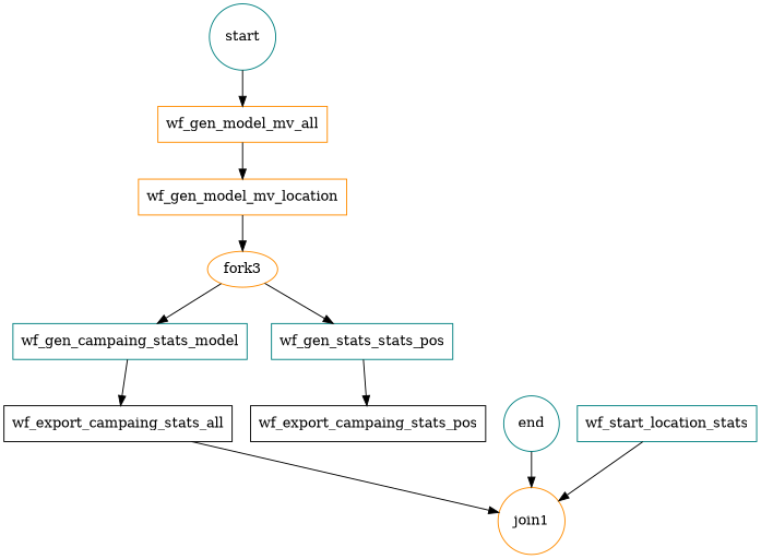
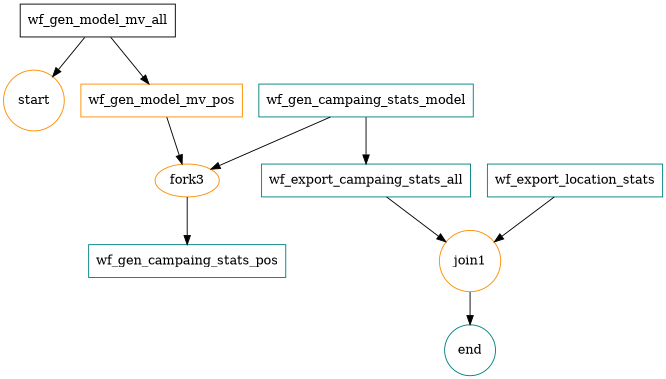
  digraph {
    rankdir=TB
    node [color=teal shape=record]
    edge [style=solid]
-   start [shape=circle]
-   wf_gen_model_mv_all [color=darkorange]
-   wf_gen_model_mv_pos [color=darkorange label=wf_gen_model_mv_location]
+   start [color=darkorange shape=circle]
+   wf_gen_model_mv_all [color=black]
+   wf_gen_model_mv_pos [color=darkorange]
    n4 [color=darkorange label=fork3 shape=ellipse]
    n5 [label=wf_gen_campaing_stats_model]
-   wf_gen_campaing_stats_pos [label=wf_gen_stats_stats_pos]
-   wf_export_campaing_stats_all [color=black]
-   wf_export_campaing_stats_pos [color=black]
+   wf_gen_campaing_stats_pos
+   wf_export_campaing_stats_all
    join1 [color=darkorange shape=circle]
    end [shape=circle]
-   wf_export_location_stats [label=wf_start_location_stats]
-   start -> wf_gen_model_mv_all
+   wf_export_location_stats
+   wf_gen_model_mv_all -> start
    wf_gen_model_mv_all -> wf_gen_model_mv_pos
    wf_gen_model_mv_pos -> n4
-   n4 -> n5
+   n5 -> n4
    n4 -> wf_gen_campaing_stats_pos
    n5 -> wf_export_campaing_stats_all
-   wf_gen_campaing_stats_pos -> wf_export_campaing_stats_pos
    wf_export_campaing_stats_all -> join1
-   end -> join1
+   join1 -> end
    wf_export_location_stats -> join1
  }
